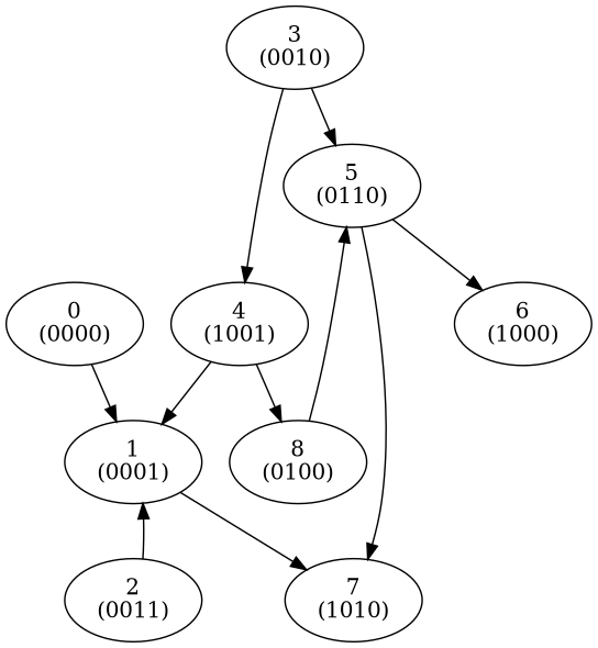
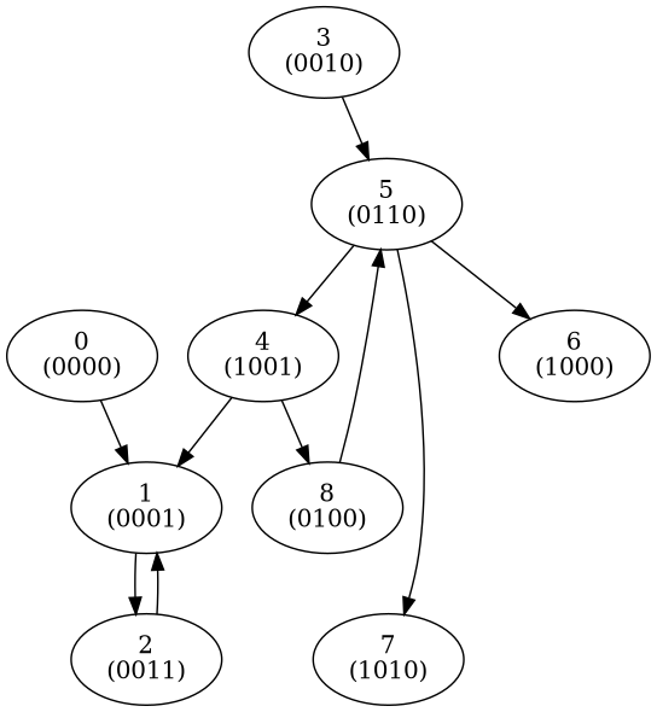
  digraph {
    "0\n(0000)"
    "1\n(0001)"
    "2\n(0011)"
    "3\n(0010)"
    "5\n(0110)"
    "4\n(1001)"
    "7\n(1010)"
    "6\n(1000)"
    "8\n(0100)"
    "0\n(0000)" -> "1\n(0001)"
-   "1\n(0001)" -> "7\n(1010)"
+   "1\n(0001)" -> "2\n(0011)"
    "2\n(0011)" -> "1\n(0001)"
    "3\n(0010)" -> "5\n(0110)"
-   "3\n(0010)" -> "4\n(1001)"
+   "5\n(0110)" -> "4\n(1001)"
    "5\n(0110)" -> "7\n(1010)"
    "5\n(0110)" -> "6\n(1000)"
    "4\n(1001)" -> "1\n(0001)"
    "4\n(1001)" -> "8\n(0100)"
    "8\n(0100)" -> "5\n(0110)"
  }
